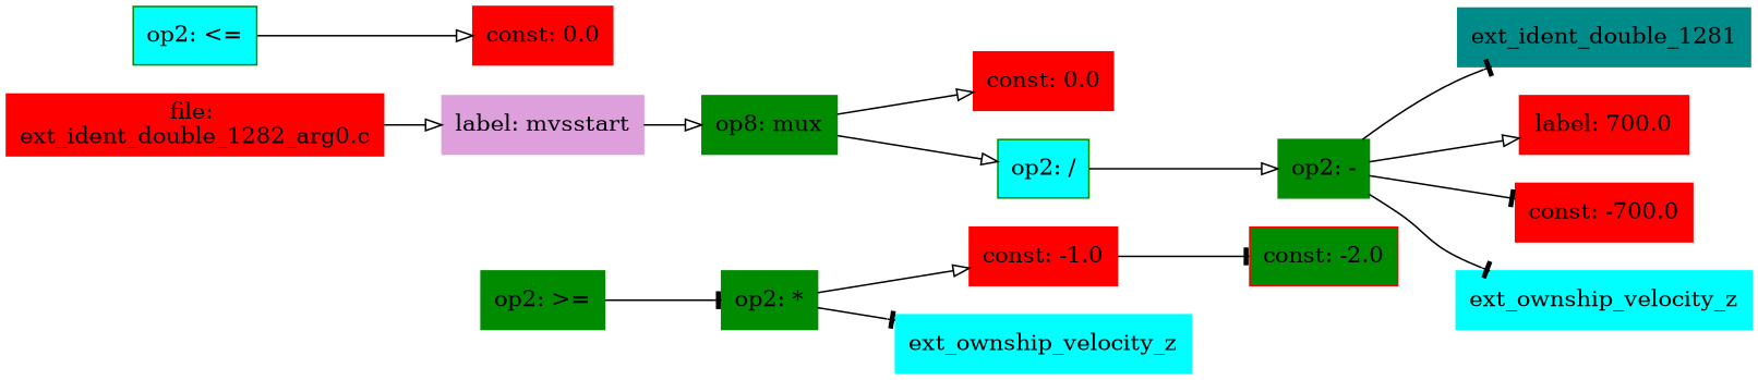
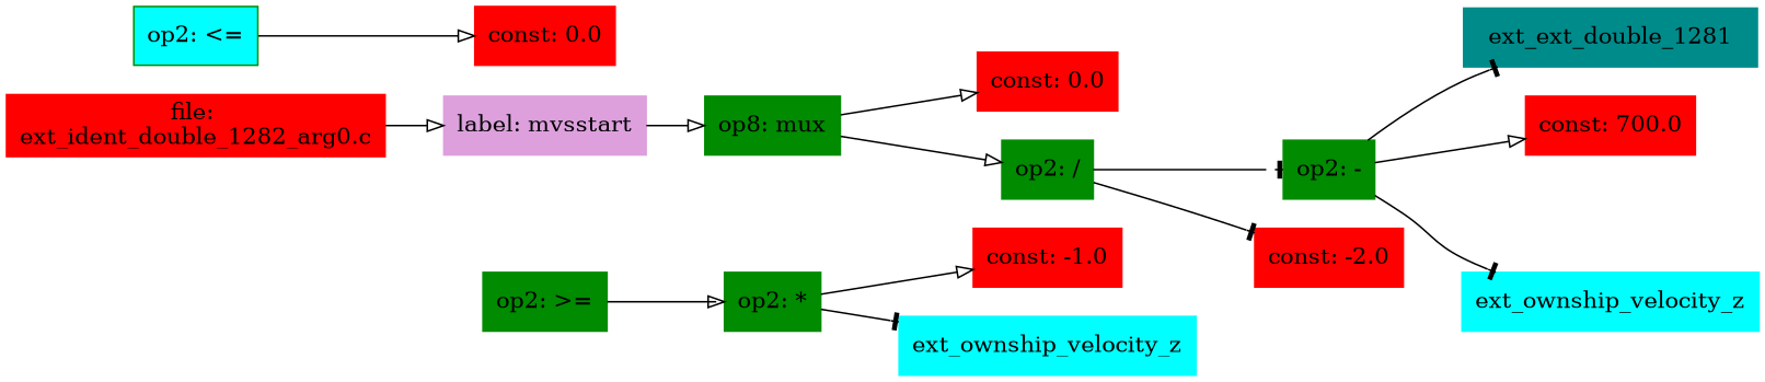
  digraph {
    rankdir=LR
    node [color=green4 shape=box style=filled]
    edge [arrowhead=onormal]
    n1 [color=red label="file: \next_ident_double_1282_arg0.c"]
    n2 [color=plum label="label: mvsstart"]
    n3 [label="op8: mux"]
    n4 [color=red1 label="const: 0.0"]
-   n5 [label="op2: /" fillcolor=cyan1]
+   n5 [label="op2: /"]
    n6 [label="op2: -"]
-   n7 [color=red1 label="const: -2.0" fillcolor=green4]
+   n7 [color=red1 label="const: -2.0"]
    n8 [fillcolor=cyan1 label="op2: <="]
    n9 [color=red1 label="const: 0.0"]
    n10 [label="op2: >="]
    n11 [label="op2: *"]
-   n12 [color=cyan4 label=ext_ident_double_1281]
+   n12 [color=cyan4 label=ext_ext_double_1281]
    n13 [color=red1 label="const: -1.0"]
    n14 [color=cyan1 label=ext_ownship_velocity_z]
-   n15 [color=red1 label="label: 700.0"]
-   n16 [color=red1 label="const: -700.0"]
+   n15 [color=red1 label="const: 700.0"]
    n17 [color=cyan1 label=ext_ownship_velocity_z]
    n1 -> n2
    n2 -> n3
    n3 -> n4
    n3 -> n5
-   n5 -> n6
-   n13 -> n7 [arrowhead=tee]
+   n5 -> n6 [arrowhead=tee]
+   n5 -> n7 [arrowhead=tee]
    n6 -> n12 [arrowhead=tee]
    n6 -> n15
-   n6 -> n16 [arrowhead=tee]
    n6 -> n17 [arrowhead=tee]
    n8 -> n9
-   n10 -> n11 [arrowhead=tee]
+   n10 -> n11
    n11 -> n13
    n11 -> n14 [arrowhead=tee]
  }
